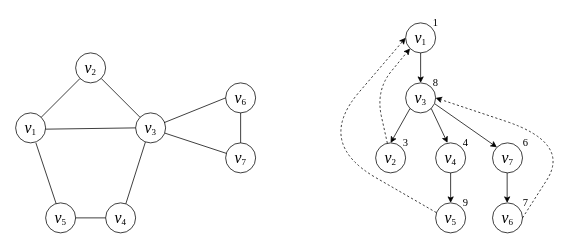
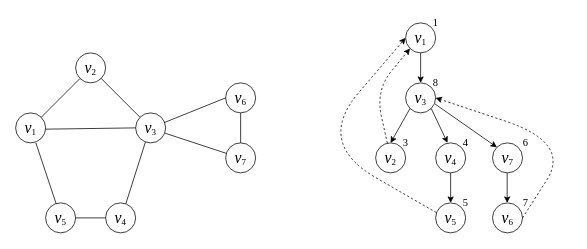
  <mxCell id="0" />
  <mxCell id="1" parent="0" />
  <mxCell id="2" value="&lt;p&gt;&lt;font face=&quot;cm&quot; size=&quot;1&quot;&gt;&lt;span style=&quot;font-style: italic ; font-size: 21px&quot;&gt;v&lt;/span&gt;&lt;sub&gt;&lt;font style=&quot;font-size: 12px&quot;&gt;1&lt;/font&gt;&lt;/sub&gt;&lt;/font&gt;&lt;/p&gt;" style="ellipse;whiteSpace=wrap;html=1;aspect=fixed;" parent="1" vertex="1"><mxGeometry x="20" y="150" width="40" height="40" as="geometry" /></mxCell>
  <mxCell id="3" value="&lt;font face=&quot;cm&quot; size=&quot;1&quot;&gt;&lt;span style=&quot;font-style: italic ; font-size: 21px&quot;&gt;v&lt;/span&gt;&lt;sub&gt;&lt;font style=&quot;font-size: 12px&quot;&gt;2&lt;/font&gt;&lt;/sub&gt;&lt;/font&gt;" style="ellipse;whiteSpace=wrap;html=1;aspect=fixed;" parent="1" vertex="1"><mxGeometry x="100" y="70" width="40" height="40" as="geometry" /></mxCell>
  <mxCell id="4" value="&lt;font face=&quot;cm&quot; size=&quot;1&quot;&gt;&lt;span style=&quot;font-style: italic ; font-size: 21px&quot;&gt;v&lt;/span&gt;&lt;sub&gt;&lt;font style=&quot;font-size: 12px&quot;&gt;3&lt;/font&gt;&lt;/sub&gt;&lt;/font&gt;" style="ellipse;whiteSpace=wrap;html=1;aspect=fixed;" parent="1" vertex="1"><mxGeometry x="180" y="150" width="40" height="40" as="geometry" /></mxCell>
  <mxCell id="5" value="&lt;font face=&quot;cm&quot; size=&quot;1&quot;&gt;&lt;span style=&quot;font-style: italic ; font-size: 21px&quot;&gt;v&lt;/span&gt;&lt;sub&gt;&lt;font style=&quot;font-size: 12px&quot;&gt;5&lt;/font&gt;&lt;/sub&gt;&lt;/font&gt;" style="ellipse;whiteSpace=wrap;html=1;aspect=fixed;" parent="1" vertex="1"><mxGeometry x="60" y="270" width="40" height="40" as="geometry" /></mxCell>
  <mxCell id="6" value="&lt;font face=&quot;cm&quot; size=&quot;1&quot;&gt;&lt;span style=&quot;font-style: italic ; font-size: 21px&quot;&gt;v&lt;/span&gt;&lt;sub&gt;&lt;font style=&quot;font-size: 12px&quot;&gt;4&lt;/font&gt;&lt;/sub&gt;&lt;/font&gt;" style="ellipse;whiteSpace=wrap;html=1;aspect=fixed;" parent="1" vertex="1"><mxGeometry x="140" y="270" width="40" height="40" as="geometry" /></mxCell>
  <mxCell id="7" value="" style="endArrow=none;html=1;exitX=1;exitY=0;exitDx=0;exitDy=0;entryX=0;entryY=1;entryDx=0;entryDy=0;" parent="1" source="2" target="3" edge="1"><mxGeometry width="50" height="50" relative="1" as="geometry"><mxPoint x="55" y="160" as="sourcePoint" /><mxPoint x="105" y="110" as="targetPoint" /></mxGeometry></mxCell>
  <mxCell id="8" value="" style="endArrow=none;html=1;entryX=0.325;entryY=0.975;entryDx=0;entryDy=0;entryPerimeter=0;exitX=0.675;exitY=0.025;exitDx=0;exitDy=0;exitPerimeter=0;" parent="1" source="6" target="4" edge="1"><mxGeometry width="50" height="50" relative="1" as="geometry"><mxPoint x="168" y="270" as="sourcePoint" /><mxPoint x="219.998" y="218.282" as="targetPoint" /></mxGeometry></mxCell>
  <mxCell id="9" value="" style="endArrow=none;html=1;exitX=0.35;exitY=0.025;exitDx=0;exitDy=0;entryX=0.675;entryY=1;entryDx=0;entryDy=0;entryPerimeter=0;exitPerimeter=0;" parent="1" source="5" target="2" edge="1"><mxGeometry width="50" height="50" relative="1" as="geometry"><mxPoint x="68" y="270" as="sourcePoint" /><mxPoint x="30" y="220" as="targetPoint" /></mxGeometry></mxCell>
  <mxCell id="10" value="" style="endArrow=none;html=1;exitX=0;exitY=0;exitDx=0;exitDy=0;entryX=1;entryY=1;entryDx=0;entryDy=0;" parent="1" source="4" target="3" edge="1"><mxGeometry width="50" height="50" relative="1" as="geometry"><mxPoint x="180.002" y="161.718" as="sourcePoint" /><mxPoint x="231.718" y="110.002" as="targetPoint" /></mxGeometry></mxCell>
  <mxCell id="11" value="" style="endArrow=none;html=1;exitX=1;exitY=0.5;exitDx=0;exitDy=0;entryX=0;entryY=0.5;entryDx=0;entryDy=0;" parent="1" source="5" target="6" edge="1"><mxGeometry width="50" height="50" relative="1" as="geometry"><mxPoint x="100.002" y="291.718" as="sourcePoint" /><mxPoint x="151.718" y="240.002" as="targetPoint" /></mxGeometry></mxCell>
  <mxCell id="12" value="" style="endArrow=none;html=1;exitX=1;exitY=0;exitDx=0;exitDy=0;entryX=0;entryY=0.5;entryDx=0;entryDy=0;" parent="1" target="4" edge="1"><mxGeometry width="50" height="50" relative="1" as="geometry"><mxPoint x="60.002" y="171.718" as="sourcePoint" /><mxPoint x="111.718" y="120.002" as="targetPoint" /></mxGeometry></mxCell>
  <mxCell id="13" value="&lt;font face=&quot;cm&quot; size=&quot;1&quot;&gt;&lt;span style=&quot;font-style: italic ; font-size: 21px&quot;&gt;v&lt;/span&gt;&lt;sub&gt;&lt;font style=&quot;font-size: 12px&quot;&gt;6&lt;/font&gt;&lt;/sub&gt;&lt;/font&gt;" style="ellipse;whiteSpace=wrap;html=1;aspect=fixed;" vertex="1" parent="1"><mxGeometry x="300" y="110" width="40" height="40" as="geometry" /></mxCell>
  <mxCell id="14" value="&lt;font face=&quot;cm&quot; size=&quot;1&quot;&gt;&lt;span style=&quot;font-style: italic ; font-size: 21px&quot;&gt;v&lt;/span&gt;&lt;sub&gt;&lt;font style=&quot;font-size: 12px&quot;&gt;7&lt;/font&gt;&lt;/sub&gt;&lt;/font&gt;" style="ellipse;whiteSpace=wrap;html=1;aspect=fixed;" vertex="1" parent="1"><mxGeometry x="300" y="190" width="40" height="40" as="geometry" /></mxCell>
  <mxCell id="15" value="" style="endArrow=none;html=1;entryX=0;entryY=0.5;entryDx=0;entryDy=0;exitX=0.95;exitY=0.325;exitDx=0;exitDy=0;exitPerimeter=0;" edge="1" parent="1" source="4" target="13"><mxGeometry width="50" height="50" relative="1" as="geometry"><mxPoint x="210" y="152" as="sourcePoint" /><mxPoint x="236" y="70" as="targetPoint" /></mxGeometry></mxCell>
  <mxCell id="16" value="" style="endArrow=none;html=1;entryX=0.025;entryY=0.35;entryDx=0;entryDy=0;entryPerimeter=0;exitX=0.975;exitY=0.675;exitDx=0;exitDy=0;exitPerimeter=0;" edge="1" parent="1" source="4" target="14"><mxGeometry width="50" height="50" relative="1" as="geometry"><mxPoint x="218" y="183" as="sourcePoint" /><mxPoint x="300" y="150" as="targetPoint" /></mxGeometry></mxCell>
  <mxCell id="17" value="" style="endArrow=none;html=1;entryX=0.5;entryY=1;entryDx=0;entryDy=0;exitX=0.5;exitY=0;exitDx=0;exitDy=0;" edge="1" parent="1" source="14" target="13"><mxGeometry width="50" height="50" relative="1" as="geometry"><mxPoint x="290" y="242" as="sourcePoint" /><mxPoint x="316" y="160" as="targetPoint" /></mxGeometry></mxCell>
  <mxCell id="18" value="&lt;p&gt;&lt;font face=&quot;cm&quot; size=&quot;1&quot;&gt;&lt;span style=&quot;font-style: italic ; font-size: 21px&quot;&gt;v&lt;/span&gt;&lt;sub&gt;&lt;font style=&quot;font-size: 12px&quot;&gt;1&lt;/font&gt;&lt;/sub&gt;&lt;/font&gt;&lt;/p&gt;" style="ellipse;whiteSpace=wrap;html=1;aspect=fixed;" vertex="1" parent="1"><mxGeometry x="540" y="30" width="40" height="40" as="geometry" /></mxCell>
  <mxCell id="19" value="&lt;font face=&quot;cm&quot; size=&quot;1&quot;&gt;&lt;span style=&quot;font-style: italic ; font-size: 21px&quot;&gt;v&lt;/span&gt;&lt;sub&gt;&lt;font style=&quot;font-size: 12px&quot;&gt;2&lt;/font&gt;&lt;/sub&gt;&lt;/font&gt;" style="ellipse;whiteSpace=wrap;html=1;aspect=fixed;" vertex="1" parent="1"><mxGeometry x="500" y="190" width="40" height="40" as="geometry" /></mxCell>
  <mxCell id="20" value="&lt;font face=&quot;cm&quot; size=&quot;1&quot;&gt;&lt;span style=&quot;font-style: italic ; font-size: 21px&quot;&gt;v&lt;/span&gt;&lt;sub&gt;&lt;font style=&quot;font-size: 12px&quot;&gt;3&lt;/font&gt;&lt;/sub&gt;&lt;/font&gt;" style="ellipse;whiteSpace=wrap;html=1;aspect=fixed;" vertex="1" parent="1"><mxGeometry x="540" y="110" width="40" height="40" as="geometry" /></mxCell>
  <mxCell id="21" value="&lt;font face=&quot;cm&quot; size=&quot;1&quot;&gt;&lt;span style=&quot;font-style: italic ; font-size: 21px&quot;&gt;v&lt;/span&gt;&lt;sub&gt;&lt;font style=&quot;font-size: 12px&quot;&gt;4&lt;/font&gt;&lt;/sub&gt;&lt;/font&gt;" style="ellipse;whiteSpace=wrap;html=1;aspect=fixed;" vertex="1" parent="1"><mxGeometry x="580" y="190" width="40" height="40" as="geometry" /></mxCell>
  <mxCell id="22" value="&lt;font face=&quot;cm&quot; size=&quot;1&quot;&gt;&lt;span style=&quot;font-style: italic ; font-size: 21px&quot;&gt;v&lt;/span&gt;&lt;sub&gt;&lt;font style=&quot;font-size: 12px&quot;&gt;5&lt;/font&gt;&lt;/sub&gt;&lt;/font&gt;" style="ellipse;whiteSpace=wrap;html=1;aspect=fixed;" vertex="1" parent="1"><mxGeometry x="580" y="270" width="40" height="40" as="geometry" /></mxCell>
  <mxCell id="23" value="&lt;font face=&quot;cm&quot; size=&quot;1&quot;&gt;&lt;span style=&quot;font-style: italic ; font-size: 21px&quot;&gt;v&lt;/span&gt;&lt;sub&gt;&lt;font style=&quot;font-size: 12px&quot;&gt;7&lt;/font&gt;&lt;/sub&gt;&lt;/font&gt;" style="ellipse;whiteSpace=wrap;html=1;aspect=fixed;" vertex="1" parent="1"><mxGeometry x="655.86" y="190" width="40" height="40" as="geometry" /></mxCell>
  <mxCell id="24" value="&lt;font face=&quot;cm&quot; size=&quot;1&quot;&gt;&lt;span style=&quot;font-style: italic ; font-size: 21px&quot;&gt;v&lt;/span&gt;&lt;sub&gt;&lt;font style=&quot;font-size: 12px&quot;&gt;6&lt;/font&gt;&lt;/sub&gt;&lt;/font&gt;" style="ellipse;whiteSpace=wrap;html=1;aspect=fixed;" vertex="1" parent="1"><mxGeometry x="655.86" y="270" width="40" height="40" as="geometry" /></mxCell>
  <mxCell id="25" value="" style="endArrow=classic;html=1;exitX=0.5;exitY=1;exitDx=0;exitDy=0;entryX=0.5;entryY=0;entryDx=0;entryDy=0;strokeWidth=1;" edge="1" parent="1" source="18" target="20"><mxGeometry width="50" height="50" relative="1" as="geometry"><mxPoint x="20" y="460" as="sourcePoint" /><mxPoint x="70" y="410" as="targetPoint" /></mxGeometry></mxCell>
  <mxCell id="26" value="" style="endArrow=classic;html=1;exitX=0.5;exitY=1;exitDx=0;exitDy=0;entryX=0.5;entryY=0;entryDx=0;entryDy=0;strokeWidth=1;" edge="1" parent="1"><mxGeometry width="50" height="50" relative="1" as="geometry"><mxPoint x="675.36" y="230" as="sourcePoint" /><mxPoint x="675.36" y="270" as="targetPoint" /></mxGeometry></mxCell>
  <mxCell id="27" value="" style="endArrow=classic;html=1;exitX=0;exitY=1;exitDx=0;exitDy=0;strokeWidth=1;entryX=0.5;entryY=0;entryDx=0;entryDy=0;" edge="1" parent="1" source="20" target="19"><mxGeometry width="50" height="50" relative="1" as="geometry"><mxPoint x="540" y="140" as="sourcePoint" /><mxPoint x="530" y="190" as="targetPoint" /></mxGeometry></mxCell>
  <mxCell id="28" value="" style="endArrow=classic;html=1;strokeWidth=1;exitX=0.5;exitY=1;exitDx=0;exitDy=0;entryX=0.5;entryY=0;entryDx=0;entryDy=0;" edge="1" parent="1" source="21" target="22"><mxGeometry width="50" height="50" relative="1" as="geometry"><mxPoint x="586" y="230" as="sourcePoint" /><mxPoint x="570" y="275.86" as="targetPoint" /></mxGeometry></mxCell>
  <mxCell id="29" value="" style="endArrow=classic;html=1;strokeWidth=1;entryX=0;entryY=0;entryDx=0;entryDy=0;exitX=0.975;exitY=0.7;exitDx=0;exitDy=0;exitPerimeter=0;" edge="1" parent="1" source="20" target="23"><mxGeometry width="50" height="50" relative="1" as="geometry"><mxPoint x="590" y="140" as="sourcePoint" /><mxPoint x="605.86" y="200" as="targetPoint" /></mxGeometry></mxCell>
  <mxCell id="30" value="" style="endArrow=classic;html=1;strokeWidth=1;exitX=1;exitY=1;exitDx=0;exitDy=0;entryX=0.5;entryY=0;entryDx=0;entryDy=0;" edge="1" parent="1" source="20"><mxGeometry width="50" height="50" relative="1" as="geometry"><mxPoint x="570.002" y="144.142" as="sourcePoint" /><mxPoint x="595.86" y="190" as="targetPoint" /></mxGeometry></mxCell>
  <mxCell id="31" value="" style="endArrow=classic;html=1;strokeWidth=1;dashed=1;entryX=0;entryY=1;entryDx=0;entryDy=0;arcSize=200;" edge="1" parent="1" source="19" target="18"><mxGeometry width="50" height="50" relative="1" as="geometry"><mxPoint x="450" y="120" as="sourcePoint" /><mxPoint x="500" y="70" as="targetPoint" /><Array as="points"><mxPoint x="500" y="120" /></Array></mxGeometry></mxCell>
  <mxCell id="32" value="" style="endArrow=classic;html=1;strokeWidth=1;dashed=1;entryX=0;entryY=0.5;entryDx=0;entryDy=0;arcSize=200;exitX=0.025;exitY=0.325;exitDx=0;exitDy=0;exitPerimeter=0;" edge="1" parent="1" source="22" target="18"><mxGeometry width="50" height="50" relative="1" as="geometry"><mxPoint x="485.661" y="248.476" as="sourcePoint" /><mxPoint x="580" y="50" as="targetPoint" /><Array as="points"><mxPoint x="420" y="190" /></Array></mxGeometry></mxCell>
  <mxCell id="33" value="" style="endArrow=classic;html=1;strokeWidth=1;dashed=1;entryX=1;entryY=0.5;entryDx=0;entryDy=0;arcSize=200;exitX=1;exitY=0.5;exitDx=0;exitDy=0;" edge="1" parent="1" source="24" target="20"><mxGeometry width="50" height="50" relative="1" as="geometry"><mxPoint x="700" y="280" as="sourcePoint" /><mxPoint x="755.858" y="146.832" as="targetPoint" /><Array as="points"><mxPoint x="760" y="190" /></Array></mxGeometry></mxCell>
  <mxCell id="34" value="&lt;font style=&quot;font-size: 14px&quot; face=&quot;cm&quot;&gt;1&lt;/font&gt;" style="text;html=1;strokeColor=none;fillColor=none;align=center;verticalAlign=middle;whiteSpace=wrap;rounded=0;" vertex="1" parent="1"><mxGeometry x="560" y="20" width="40" height="20" as="geometry" /></mxCell>
  <mxCell id="35" value="&lt;font style=&quot;font-size: 14px&quot; face=&quot;cm&quot;&gt;8&lt;/font&gt;" style="text;html=1;strokeColor=none;fillColor=none;align=center;verticalAlign=middle;whiteSpace=wrap;rounded=0;" vertex="1" parent="1"><mxGeometry x="560" y="100" width="40" height="20" as="geometry" /></mxCell>
  <mxCell id="36" value="&lt;font style=&quot;font-size: 14px&quot; face=&quot;cm&quot;&gt;3&lt;/font&gt;" style="text;html=1;strokeColor=none;fillColor=none;align=center;verticalAlign=middle;whiteSpace=wrap;rounded=0;" vertex="1" parent="1"><mxGeometry x="520" y="180" width="40" height="20" as="geometry" /></mxCell>
  <mxCell id="37" value="&lt;font style=&quot;font-size: 14px&quot; face=&quot;cm&quot;&gt;4&lt;/font&gt;" style="text;html=1;strokeColor=none;fillColor=none;align=center;verticalAlign=middle;whiteSpace=wrap;rounded=0;" vertex="1" parent="1"><mxGeometry x="600" y="180" width="40" height="20" as="geometry" /></mxCell>
- <mxCell id="38" value="&lt;font style=&quot;font-size: 14px&quot; face=&quot;cm&quot;&gt;9&lt;/font&gt;" style="text;html=1;strokeColor=none;fillColor=none;align=center;verticalAlign=middle;whiteSpace=wrap;rounded=0;" vertex="1" parent="1"><mxGeometry x="600" y="260" width="40" height="20" as="geometry" /></mxCell>
+ <mxCell id="38" value="&lt;font style=&quot;font-size: 14px&quot; face=&quot;cm&quot;&gt;5&lt;/font&gt;" style="text;html=1;strokeColor=none;fillColor=none;align=center;verticalAlign=middle;whiteSpace=wrap;rounded=0;" vertex="1" parent="1"><mxGeometry x="600" y="260" width="40" height="20" as="geometry" /></mxCell>
  <mxCell id="39" value="&lt;font style=&quot;font-size: 14px&quot; face=&quot;cm&quot;&gt;6&lt;/font&gt;" style="text;html=1;strokeColor=none;fillColor=none;align=center;verticalAlign=middle;whiteSpace=wrap;rounded=0;" vertex="1" parent="1"><mxGeometry x="680" y="180" width="40" height="20" as="geometry" /></mxCell>
  <mxCell id="40" value="&lt;font style=&quot;font-size: 14px&quot; face=&quot;cm&quot;&gt;7&lt;/font&gt;" style="text;html=1;strokeColor=none;fillColor=none;align=center;verticalAlign=middle;whiteSpace=wrap;rounded=0;" vertex="1" parent="1"><mxGeometry x="680" y="260" width="40" height="20" as="geometry" /></mxCell>
